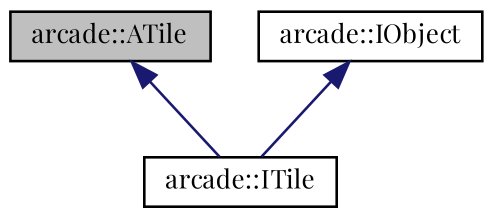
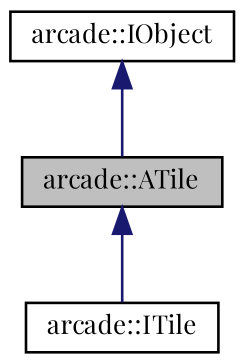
  digraph {
    fontname="Playfair Display"
    node [color=black fillcolor=white fontname="Playfair Display" fontsize=10 shape=record style=filled]
    edge [color=midnightblue dir=back fontname="Playfair Display" fontsize=10 labelfontname=Helvetica labelfontsize=10 style=solid]
    n1 [fillcolor=grey75 fontcolor=black height=0.2 label="arcade::ATile" width=0.4]
    n2 [height=0.2 label="arcade::ITile" width=0.4]
    n3 [height=0.2 label="arcade::IObject" width=0.4]
    n1 -> n2
-   n3 -> n2
+   n3 -> n1
  }
